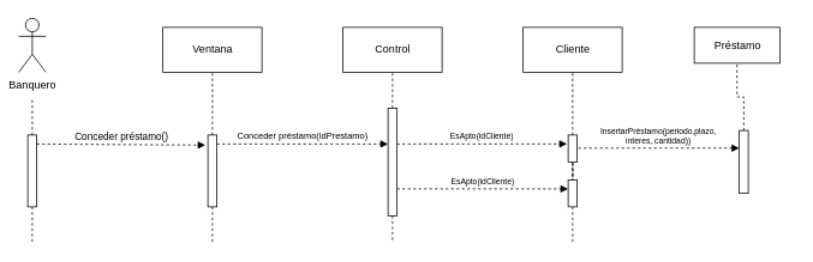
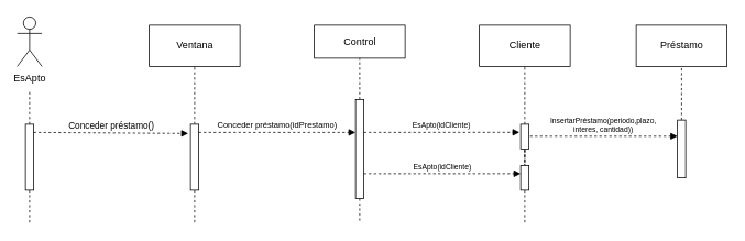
  <mxCell id="0" />
  <mxCell id="1" parent="0" />
- <mxCell id="2" value="Banquero" style="shape=umlActor;verticalLabelPosition=bottom;verticalAlign=top;html=1;" parent="1" vertex="1"><mxGeometry x="20" y="20" width="30" height="60" as="geometry" /></mxCell>
+ <mxCell id="2" value="EsApto" style="shape=umlActor;verticalLabelPosition=bottom;verticalAlign=top;html=1;" parent="1" vertex="1"><mxGeometry x="20" y="20" width="30" height="60" as="geometry" /></mxCell>
  <mxCell id="3" value="Ventana" style="html=1;" parent="1" vertex="1"><mxGeometry x="180" y="30" width="110" height="50" as="geometry" /></mxCell>
- <mxCell id="4" value="Control" style="html=1;" parent="1" vertex="1"><mxGeometry x="380" y="30" width="110" height="50" as="geometry" /></mxCell>
- <mxCell id="5" value="Préstamo" style="html=1;" parent="1" vertex="1"><mxGeometry x="770" y="30" width="95" height="40" as="geometry" /></mxCell>
+ <mxCell id="4" value="Control" style="html=1;" parent="1" vertex="1"><mxGeometry x="380" y="30" width="110" height="40" as="geometry" /></mxCell>
+ <mxCell id="5" value="Préstamo" style="html=1;" parent="1" vertex="1"><mxGeometry x="770" y="30" width="110" height="50" as="geometry" /></mxCell>
  <mxCell id="6" style="edgeStyle=orthogonalEdgeStyle;rounded=0;orthogonalLoop=1;jettySize=auto;html=1;dashed=1;endArrow=none;endFill=0;" parent="1" source="8" edge="1"><mxGeometry relative="1" as="geometry"><mxPoint x="35" y="270" as="targetPoint" /></mxGeometry></mxCell>
  <mxCell id="7" style="edgeStyle=orthogonalEdgeStyle;rounded=0;orthogonalLoop=1;jettySize=auto;html=1;dashed=1;endArrow=none;endFill=0;" parent="1" source="8" edge="1"><mxGeometry relative="1" as="geometry"><mxPoint x="35" y="110" as="targetPoint" /></mxGeometry></mxCell>
  <mxCell id="8" value="" style="html=1;points=[];perimeter=orthogonalPerimeter;" parent="1" vertex="1"><mxGeometry x="30" y="150" width="10" height="80" as="geometry" /></mxCell>
  <mxCell id="9" style="edgeStyle=orthogonalEdgeStyle;rounded=0;orthogonalLoop=1;jettySize=auto;html=1;entryX=0.5;entryY=1;entryDx=0;entryDy=0;dashed=1;endArrow=none;endFill=0;" parent="1" source="11" target="3" edge="1"><mxGeometry relative="1" as="geometry" /></mxCell>
  <mxCell id="10" style="edgeStyle=orthogonalEdgeStyle;rounded=0;orthogonalLoop=1;jettySize=auto;html=1;dashed=1;fontSize=9;endArrow=none;endFill=0;" parent="1" source="11" edge="1"><mxGeometry relative="1" as="geometry"><mxPoint x="235" y="270" as="targetPoint" /></mxGeometry></mxCell>
  <mxCell id="11" value="" style="html=1;points=[];perimeter=orthogonalPerimeter;" parent="1" vertex="1"><mxGeometry x="230" y="150" width="10" height="80" as="geometry" /></mxCell>
  <mxCell id="12" style="edgeStyle=orthogonalEdgeStyle;rounded=0;orthogonalLoop=1;jettySize=auto;html=1;dashed=1;endArrow=none;endFill=0;" parent="1" source="14" target="4" edge="1"><mxGeometry relative="1" as="geometry" /></mxCell>
  <mxCell id="13" style="edgeStyle=orthogonalEdgeStyle;rounded=0;orthogonalLoop=1;jettySize=auto;html=1;dashed=1;fontSize=9;endArrow=none;endFill=0;" parent="1" source="14" edge="1"><mxGeometry relative="1" as="geometry"><mxPoint x="435" y="270" as="targetPoint" /></mxGeometry></mxCell>
  <mxCell id="14" value="" style="html=1;points=[];perimeter=orthogonalPerimeter;" parent="1" vertex="1"><mxGeometry x="430" y="120" width="10" height="120" as="geometry" /></mxCell>
  <mxCell id="15" value="Conceder préstamo()" style="html=1;verticalAlign=bottom;endArrow=block;rounded=0;dashed=1;entryX=-0.272;entryY=0.141;entryDx=0;entryDy=0;entryPerimeter=0;" parent="1" target="11" edge="1"><mxGeometry width="80" relative="1" as="geometry"><mxPoint x="40" y="160" as="sourcePoint" /><mxPoint x="120" y="160" as="targetPoint" /></mxGeometry></mxCell>
  <mxCell id="16" value="&lt;font size=&quot;1&quot;&gt;Conceder préstamo(idPrestamo)&lt;/font&gt;" style="html=1;verticalAlign=bottom;endArrow=block;rounded=0;dashed=1;" parent="1" edge="1"><mxGeometry width="80" relative="1" as="geometry"><mxPoint x="240" y="160" as="sourcePoint" /><mxPoint x="430" y="160" as="targetPoint" /></mxGeometry></mxCell>
  <mxCell id="17" style="edgeStyle=orthogonalEdgeStyle;rounded=0;orthogonalLoop=1;jettySize=auto;html=1;endArrow=none;endFill=0;dashed=1;" edge="1" parent="1" source="18" target="5"><mxGeometry relative="1" as="geometry" /></mxCell>
  <mxCell id="18" value="" style="html=1;points=[];perimeter=orthogonalPerimeter;" parent="1" vertex="1"><mxGeometry x="820" y="145" width="10" height="70" as="geometry" /></mxCell>
  <mxCell id="19" value="Cliente" style="html=1;" vertex="1" parent="1"><mxGeometry x="580" y="30" width="110" height="50" as="geometry" /></mxCell>
  <mxCell id="20" style="edgeStyle=orthogonalEdgeStyle;rounded=0;orthogonalLoop=1;jettySize=auto;html=1;dashed=1;endArrow=none;endFill=0;" edge="1" parent="1" source="22" target="19"><mxGeometry relative="1" as="geometry" /></mxCell>
  <mxCell id="21" style="edgeStyle=orthogonalEdgeStyle;rounded=0;orthogonalLoop=1;jettySize=auto;html=1;dashed=1;fontSize=9;endArrow=none;endFill=0;" edge="1" parent="1" source="22" target="25"><mxGeometry relative="1" as="geometry" /></mxCell>
  <mxCell id="22" value="" style="html=1;points=[];perimeter=orthogonalPerimeter;" vertex="1" parent="1"><mxGeometry x="630" y="150" width="10" height="30" as="geometry" /></mxCell>
  <mxCell id="23" value="EsApto(idCliente)" style="html=1;verticalAlign=bottom;endArrow=block;rounded=0;dashed=1;fontSize=9;entryX=-0.134;entryY=0.33;entryDx=0;entryDy=0;entryPerimeter=0;" edge="1" parent="1" target="22"><mxGeometry width="80" relative="1" as="geometry"><mxPoint x="440" y="160" as="sourcePoint" /><mxPoint x="520" y="160" as="targetPoint" /></mxGeometry></mxCell>
  <mxCell id="24" style="edgeStyle=orthogonalEdgeStyle;rounded=0;orthogonalLoop=1;jettySize=auto;html=1;dashed=1;fontSize=9;endArrow=none;endFill=0;" edge="1" parent="1" source="25"><mxGeometry relative="1" as="geometry"><mxPoint x="635" y="270" as="targetPoint" /></mxGeometry></mxCell>
  <mxCell id="25" value="" style="html=1;points=[];perimeter=orthogonalPerimeter;" vertex="1" parent="1"><mxGeometry x="630" y="200" width="10" height="30" as="geometry" /></mxCell>
  <mxCell id="26" value="EsApto(idCliente)" style="html=1;verticalAlign=bottom;endArrow=block;rounded=0;dashed=1;fontSize=9;" edge="1" parent="1" target="25"><mxGeometry width="80" relative="1" as="geometry"><mxPoint x="440" y="210" as="sourcePoint" /><mxPoint x="520" y="210" as="targetPoint" /></mxGeometry></mxCell>
  <mxCell id="27" value="InsertarPréstamo(periodo,plazo,&lt;br&gt;interes, cantidad))" style="html=1;verticalAlign=bottom;endArrow=block;rounded=0;dashed=1;fontSize=9;entryX=0;entryY=0.28;entryDx=0;entryDy=0;entryPerimeter=0;" edge="1" parent="1" target="18"><mxGeometry width="80" relative="1" as="geometry"><mxPoint x="641.34" y="164.6" as="sourcePoint" /><mxPoint x="830" y="164.5" as="targetPoint" /></mxGeometry></mxCell>
